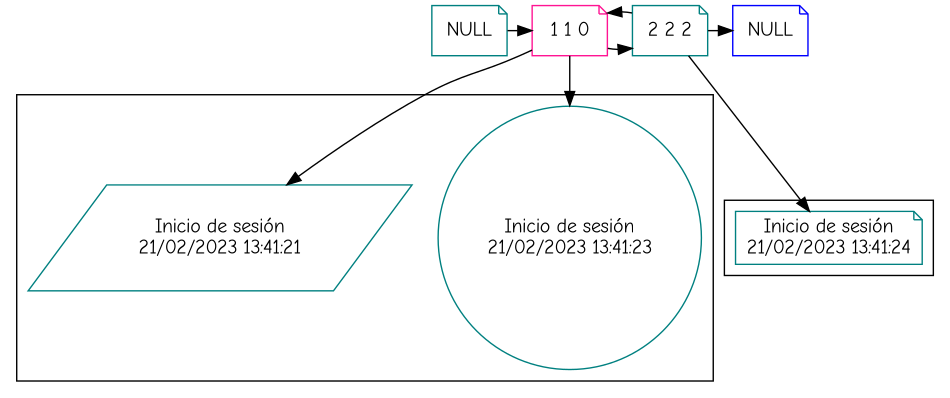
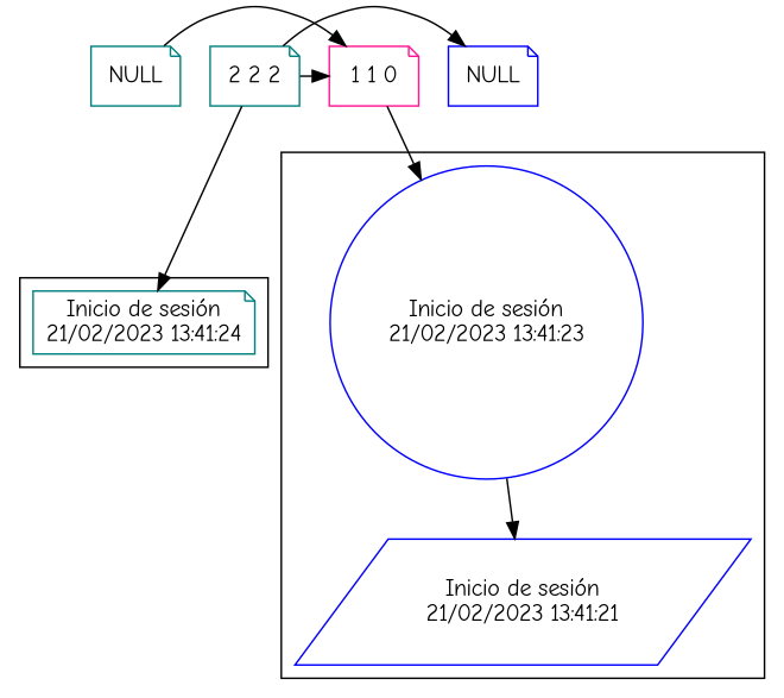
  digraph {
    fontname="Comic Neue"
    node [color=teal fontname="Comic Neue" shape=note]
    edge [fontname="Comic Neue"]
    n1 [label=NULL]
    n2 [color=blue label=NULL]
    n3 [color=deeppink label="1 1 0"]
    n4 [label="2 2 2"]
-   n5 [label="Inicio de sesión\n21/02/2023 13:41:23" shape=circle]
-   n6 [label="Inicio de sesión\n21/02/2023 13:41:21" shape=parallelogram]
+   n5 [color=blue label="Inicio de sesión\n21/02/2023 13:41:23" shape=circle]
+   n6 [color=blue label="Inicio de sesión\n21/02/2023 13:41:21" shape=parallelogram]
    n7 [label="Inicio de sesión\n21/02/2023 13:41:24"]
    subgraph sub_1 {
      rank=same
      n1
      n2
      n3
      n4
    }
    subgraph cluster_2 {
      rankdir=TB
      n5
      n6
    }
    subgraph cluster_3 {
      rankdir=TB
      n7
    }
    n1 -> n3
-   n3 -> n4
    n3 -> n5
    n4 -> n2
    n4 -> n3
    n4 -> n7
-   n3 -> n6
+   n5 -> n6
  }
